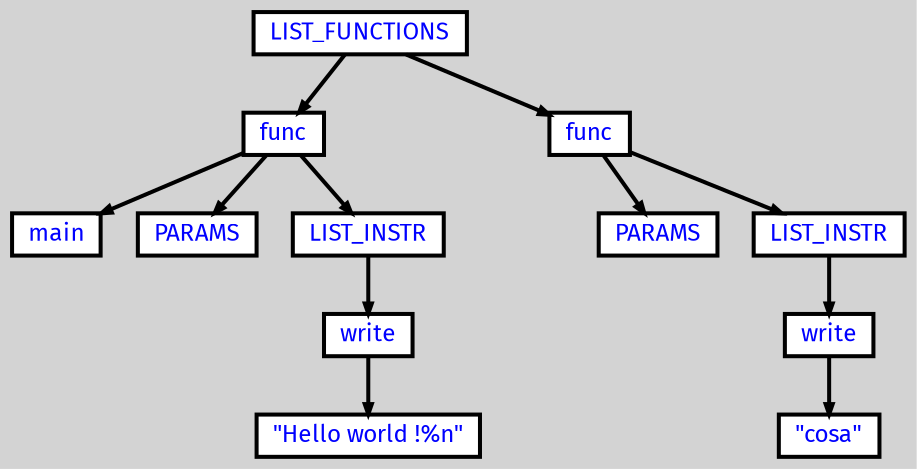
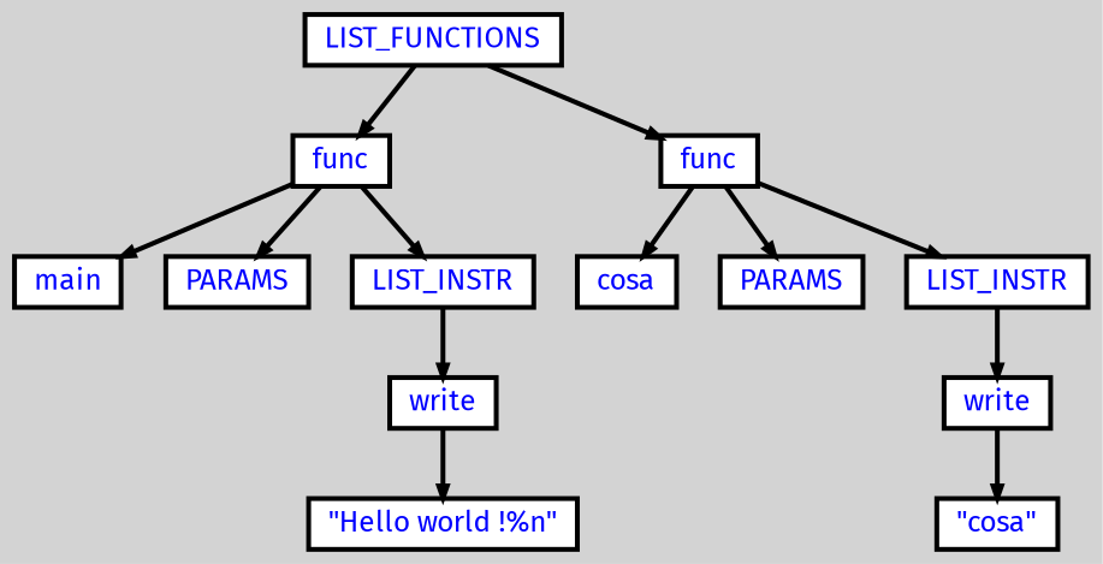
  digraph {
    bgcolor=lightgrey
    ordering=out
    ranksep=.4
    fontname="Fira Sans"
    node [color=black fillcolor=white fixedsize=false fontcolor=blue fontname="Fira Sans" fontsize=12 shape=box style="filled, solid, bold"]
    edge [arrowsize=.5 color=black style=bold fontname="Fira Sans"]
    n1 [height=.25 label=LIST_FUNCTIONS width=.25]
    n2 [height=.25 label=func width=.25]
    n3 [height=.25 label=func width=.25]
    n4 [height=.25 label=main width=.25]
    n5 [height=.25 label=PARAMS width=.25]
    n6 [height=.25 label=LIST_INSTR width=.25]
    n7 [height=.25 label=write width=.25]
    n8 [height=.25 label="\"Hello world !%n\"" width=.25]
+   n9 [height=.25 label=cosa width=.25]
    n10 [height=.25 label=PARAMS width=.25]
    n11 [height=.25 label=LIST_INSTR width=.25]
    n12 [height=.25 label=write width=.25]
    n13 [height=.25 label="\"cosa\"" width=.25]
    n1 -> n2
    n1 -> n3
    n2 -> n4
    n2 -> n5
    n2 -> n6
+   n3 -> n9
    n3 -> n10
    n3 -> n11
    n6 -> n7
    n7 -> n8
    n11 -> n12
    n12 -> n13
  }
